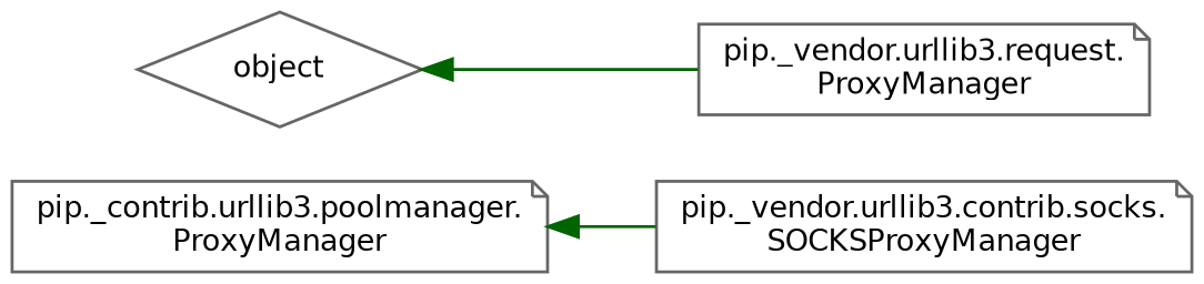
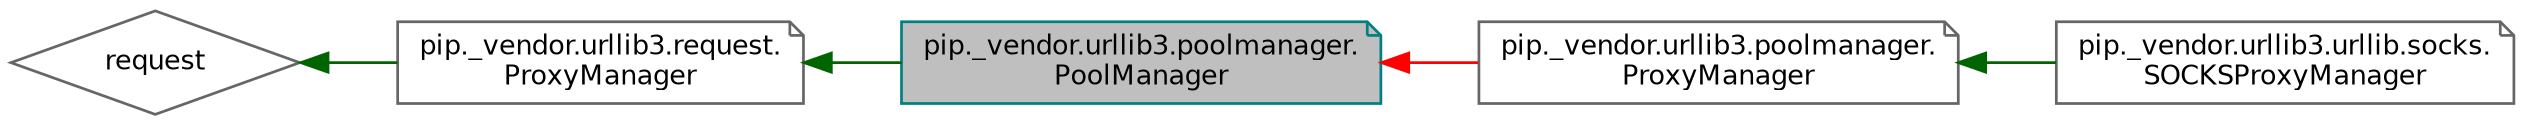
  digraph {
    rankdir=LR
    node [color=gray40 fillcolor=white fontname=Helvetica fontsize=10 shape=note style=filled]
    edge [color=darkgreen dir=back fontname=Helvetica fontsize=10 labelfontname=Helvetica labelfontsize=10 style=solid]
-   n2 [height=0.2 label="pip._contrib.urllib3.poolmanager.\lProxyManager" width=0.4]
-   n3 [height=0.2 label="pip._vendor.urllib3.contrib.socks.\lSOCKSProxyManager" width=0.4]
+   n1 [color=teal fillcolor=grey75 fontcolor=black height=0.2 label="pip._vendor.urllib3.poolmanager.\lPoolManager" width=0.4]
+   n2 [height=0.2 label="pip._vendor.urllib3.poolmanager.\lProxyManager" width=0.4]
+   n3 [height=0.2 label="pip._vendor.urllib3.urllib.socks.\lSOCKSProxyManager" width=0.4]
    n4 [height=0.2 label="pip._vendor.urllib3.request.\lProxyManager" width=0.4]
-   n5 [height=0.2 label=object shape=diamond width=0.4]
+   n5 [height=0.2 label=request shape=diamond width=0.4]
+   n1 -> n2 [color=red]
    n2 -> n3
+   n4 -> n1
    n5 -> n4
  }
